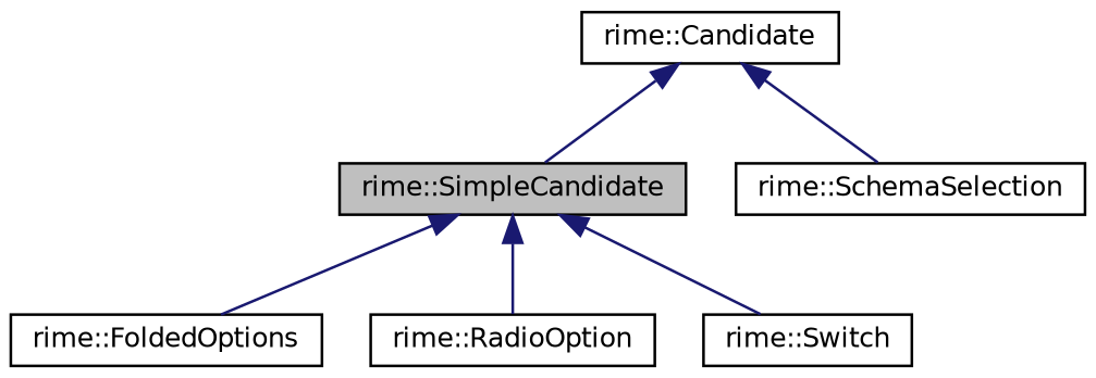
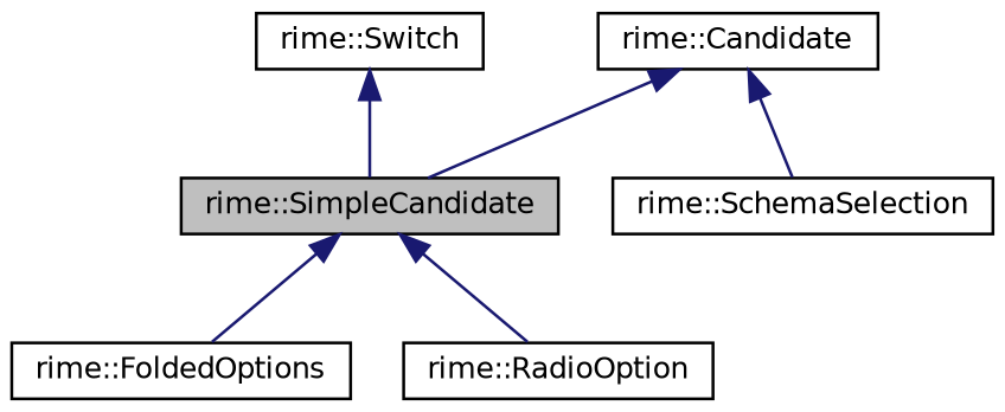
  digraph {
    node [color=black fillcolor=white fontname=Helvetica fontsize=10 shape=record style=filled]
    edge [color=midnightblue dir=back fontname=Helvetica fontsize=10 labelfontname=Helvetica labelfontsize=10 style=solid]
    n1 [fillcolor=grey75 fontcolor=black height=0.2 label="rime::SimpleCandidate" width=0.4]
    n2 [height=0.2 label="rime::FoldedOptions" width=0.4]
    n3 [height=0.2 label="rime::RadioOption" width=0.4]
    n4 [height=0.2 label="rime::Switch" width=0.4]
    n5 [height=0.2 label="rime::SchemaSelection" width=0.4]
    n6 [height=0.2 label="rime::Candidate" width=0.4]
    n1 -> n2
    n1 -> n3
-   n1 -> n4
+   n4 -> n1
    n6 -> n1
    n6 -> n5
  }
